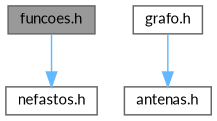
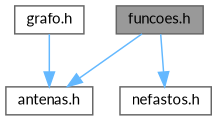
  digraph {
    fontname=Lato
    node [color=grey40 fillcolor=white fontname=Lato fontsize=10 shape=box style=filled]
    edge [color=steelblue1 fontname=Lato fontsize=10 labelfontname=Helvetica labelfontsize=10 style=solid]
    n1 [color=gray40 fillcolor=grey60 fontcolor=black height=0.2 label="funcoes.h" width=0.4]
    n2 [height=0.2 label="antenas.h" width=0.4]
    n3 [height=0.2 label="nefastos.h" width=0.4]
    n4 [height=0.2 label="grafo.h" width=0.4]
+   n1 -> n2
    n1 -> n3
    n4 -> n2
  }
